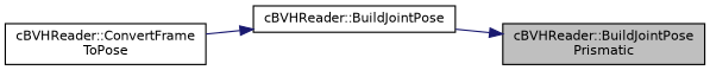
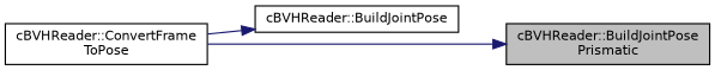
  digraph {
    rankdir=RL
    node [color=black fillcolor=white fontname=Helvetica fontsize=10 shape=record style=filled]
    edge [color=midnightblue dir=back fontname=Helvetica fontsize=10 labelfontname=Helvetica labelfontsize=10 style=solid]
    n1 [fillcolor=grey75 fontcolor=black height=0.2 label="cBVHReader::BuildJointPose\lPrismatic" width=0.4]
    n2 [height=0.2 label="cBVHReader::BuildJointPose" width=0.4]
    n3 [height=0.2 label="cBVHReader::ConvertFrame\lToPose" width=0.4]
-   n1 -> n2
+   n1 -> n3
    n2 -> n3
  }
